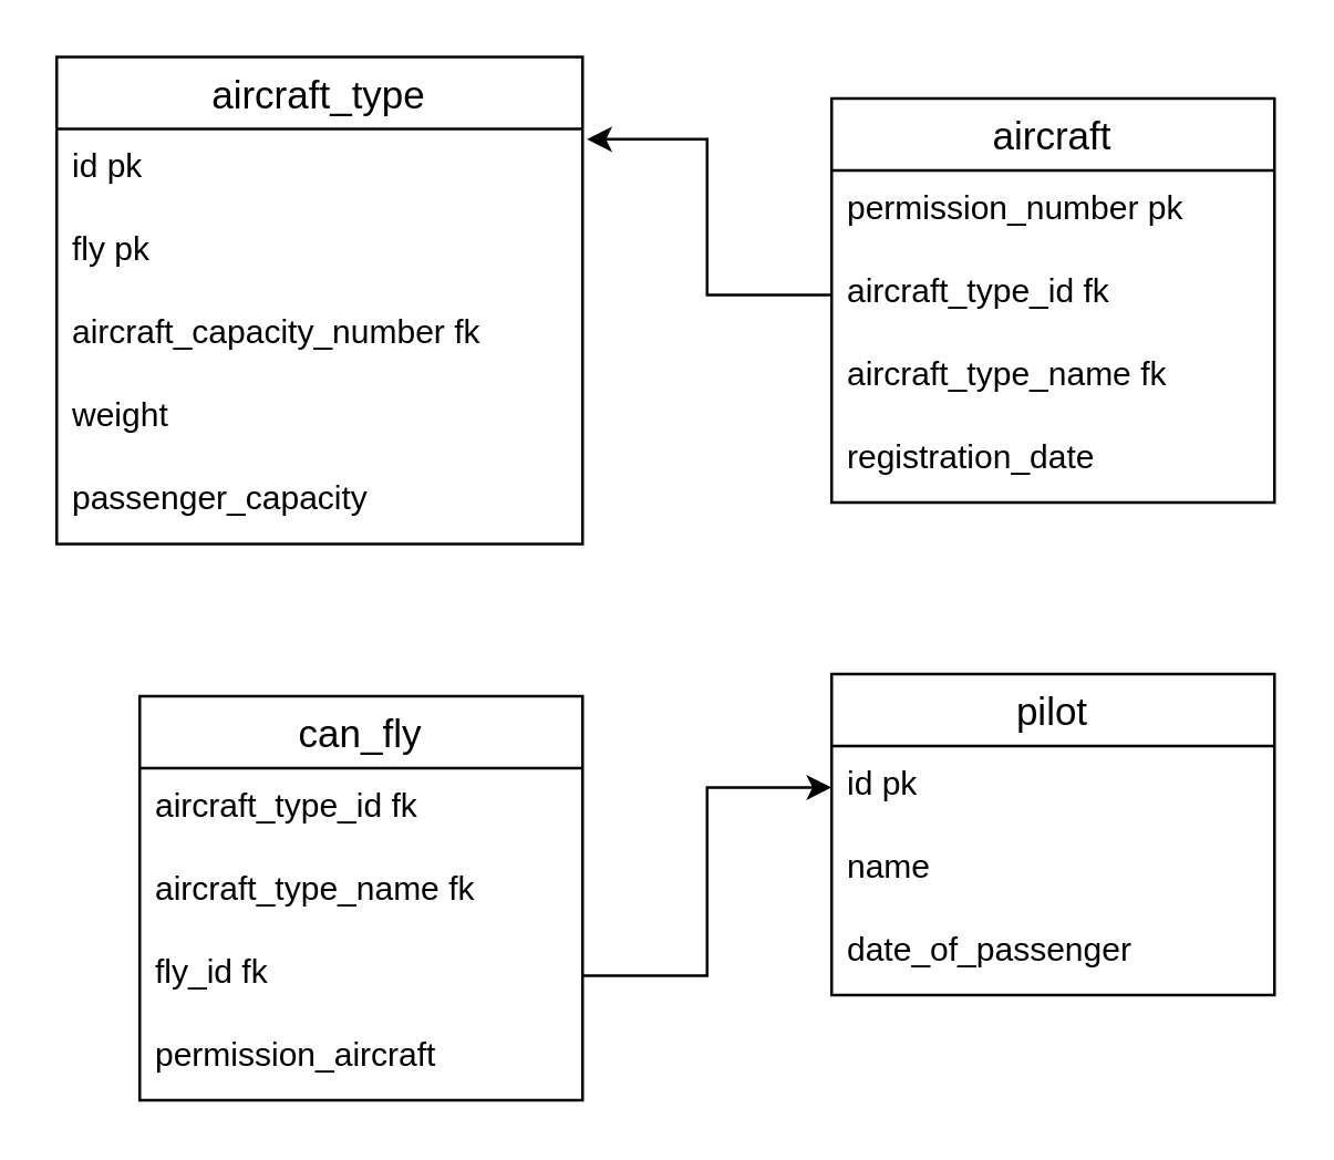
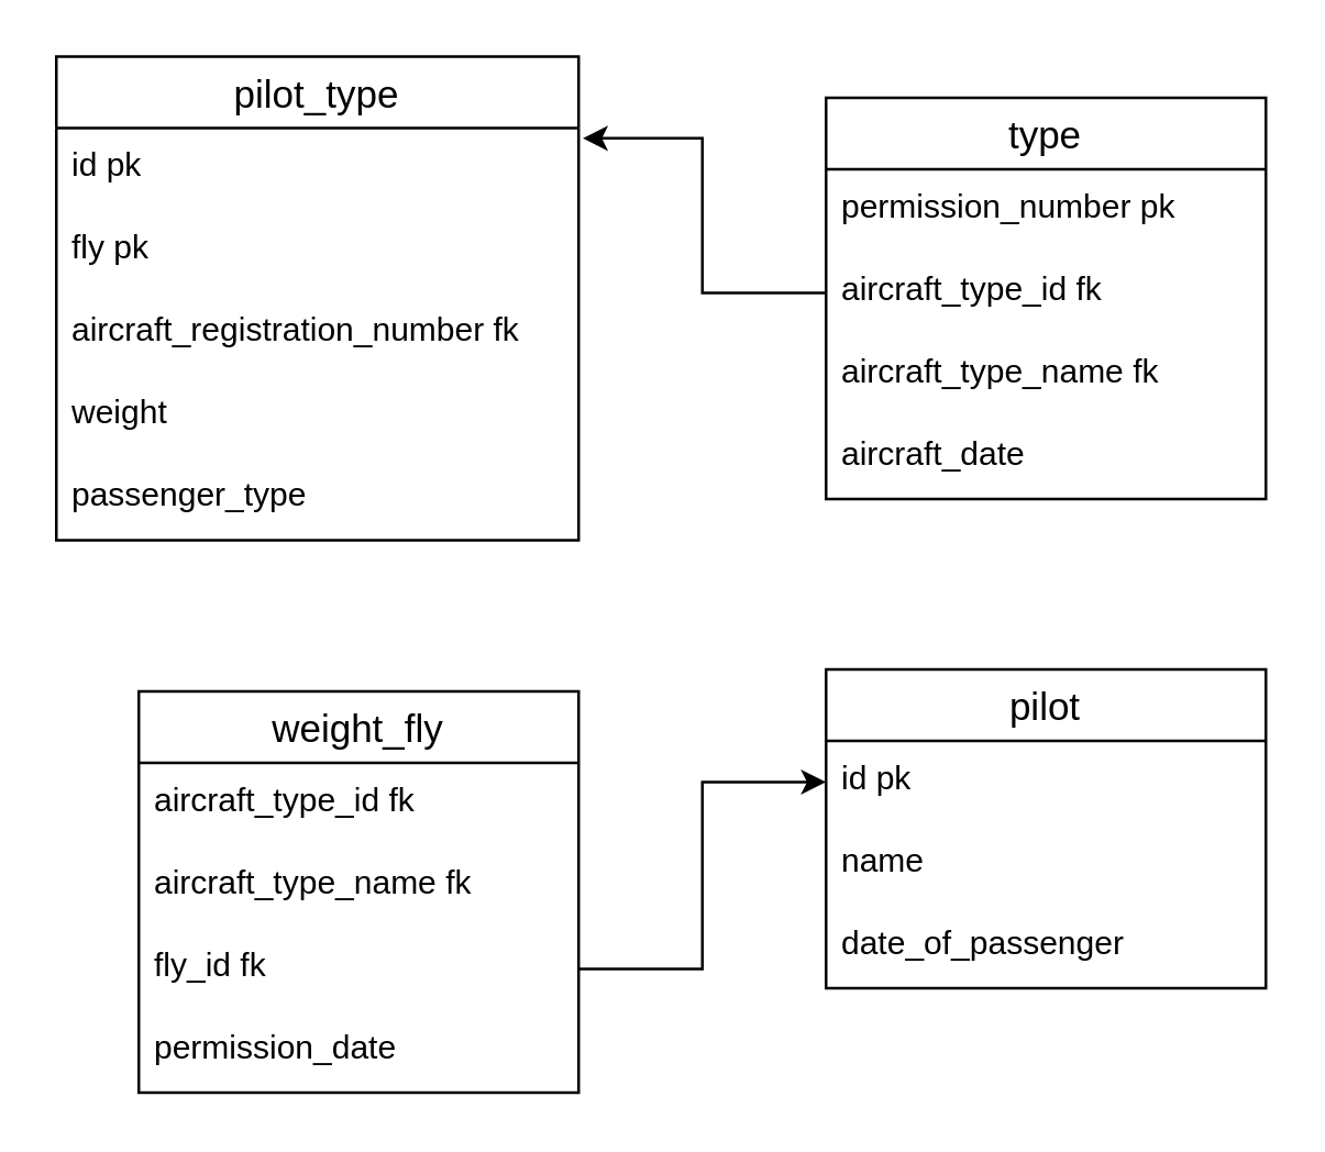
  <mxCell id="0" />
  <mxCell id="1" parent="0" />
- <mxCell id="2" value="aircraft_type" style="swimlane;fontStyle=0;childLayout=stackLayout;horizontal=1;startSize=26;horizontalStack=0;resizeParent=1;resizeParentMax=0;resizeLast=0;collapsible=1;marginBottom=0;align=center;fontSize=14;" parent="1" vertex="1"><mxGeometry x="20" y="20" width="190" height="176" as="geometry" /></mxCell>
+ <mxCell id="2" value="pilot_type" style="swimlane;fontStyle=0;childLayout=stackLayout;horizontal=1;startSize=26;horizontalStack=0;resizeParent=1;resizeParentMax=0;resizeLast=0;collapsible=1;marginBottom=0;align=center;fontSize=14;" parent="1" vertex="1"><mxGeometry x="20" y="20" width="190" height="176" as="geometry" /></mxCell>
  <mxCell id="3" value="id pk" style="text;strokeColor=none;fillColor=none;spacingLeft=4;spacingRight=4;overflow=hidden;rotatable=0;points=[[0,0.5],[1,0.5]];portConstraint=eastwest;fontSize=12;" parent="2" vertex="1"><mxGeometry y="26" width="190" height="30" as="geometry" /></mxCell>
  <mxCell id="4" value="fly pk&#10;" style="text;strokeColor=none;fillColor=none;spacingLeft=4;spacingRight=4;overflow=hidden;rotatable=0;points=[[0,0.5],[1,0.5]];portConstraint=eastwest;fontSize=12;" parent="2" vertex="1"><mxGeometry y="56" width="190" height="30" as="geometry" /></mxCell>
- <mxCell id="5" value="aircraft_capacity_number fk" style="text;strokeColor=none;fillColor=none;spacingLeft=4;spacingRight=4;overflow=hidden;rotatable=0;points=[[0,0.5],[1,0.5]];portConstraint=eastwest;fontSize=12;" vertex="1" parent="2"><mxGeometry y="86" width="190" height="30" as="geometry" /></mxCell>
+ <mxCell id="5" value="aircraft_registration_number fk" style="text;strokeColor=none;fillColor=none;spacingLeft=4;spacingRight=4;overflow=hidden;rotatable=0;points=[[0,0.5],[1,0.5]];portConstraint=eastwest;fontSize=12;" vertex="1" parent="2"><mxGeometry y="86" width="190" height="30" as="geometry" /></mxCell>
  <mxCell id="6" value="weight&#10;" style="text;strokeColor=none;fillColor=none;spacingLeft=4;spacingRight=4;overflow=hidden;rotatable=0;points=[[0,0.5],[1,0.5]];portConstraint=eastwest;fontSize=12;" parent="2" vertex="1"><mxGeometry y="116" width="190" height="30" as="geometry" /></mxCell>
- <mxCell id="7" value="passenger_capacity" style="text;strokeColor=none;fillColor=none;spacingLeft=4;spacingRight=4;overflow=hidden;rotatable=0;points=[[0,0.5],[1,0.5]];portConstraint=eastwest;fontSize=12;" parent="2" vertex="1"><mxGeometry y="146" width="190" height="30" as="geometry" /></mxCell>
- <mxCell id="8" value="can_fly" style="swimlane;fontStyle=0;childLayout=stackLayout;horizontal=1;startSize=26;horizontalStack=0;resizeParent=1;resizeParentMax=0;resizeLast=0;collapsible=1;marginBottom=0;align=center;fontSize=14;" parent="1" vertex="1"><mxGeometry x="50" y="251" width="160" height="146" as="geometry" /></mxCell>
+ <mxCell id="7" value="passenger_type" style="text;strokeColor=none;fillColor=none;spacingLeft=4;spacingRight=4;overflow=hidden;rotatable=0;points=[[0,0.5],[1,0.5]];portConstraint=eastwest;fontSize=12;" parent="2" vertex="1"><mxGeometry y="146" width="190" height="30" as="geometry" /></mxCell>
+ <mxCell id="8" value="weight_fly" style="swimlane;fontStyle=0;childLayout=stackLayout;horizontal=1;startSize=26;horizontalStack=0;resizeParent=1;resizeParentMax=0;resizeLast=0;collapsible=1;marginBottom=0;align=center;fontSize=14;" parent="1" vertex="1"><mxGeometry x="50" y="251" width="160" height="146" as="geometry" /></mxCell>
  <mxCell id="9" value="aircraft_type_id fk" style="text;strokeColor=none;fillColor=none;spacingLeft=4;spacingRight=4;overflow=hidden;rotatable=0;points=[[0,0.5],[1,0.5]];portConstraint=eastwest;fontSize=12;" parent="8" vertex="1"><mxGeometry y="26" width="160" height="30" as="geometry" /></mxCell>
  <mxCell id="10" value="aircraft_type_name fk" style="text;strokeColor=none;fillColor=none;spacingLeft=4;spacingRight=4;overflow=hidden;rotatable=0;points=[[0,0.5],[1,0.5]];portConstraint=eastwest;fontSize=12;" vertex="1" parent="8"><mxGeometry y="56" width="160" height="30" as="geometry" /></mxCell>
  <mxCell id="11" value="fly_id fk&#10;" style="text;strokeColor=none;fillColor=none;spacingLeft=4;spacingRight=4;overflow=hidden;rotatable=0;points=[[0,0.5],[1,0.5]];portConstraint=eastwest;fontSize=12;" parent="8" vertex="1"><mxGeometry y="86" width="160" height="30" as="geometry" /></mxCell>
- <mxCell id="12" value="permission_aircraft" style="text;strokeColor=none;fillColor=none;spacingLeft=4;spacingRight=4;overflow=hidden;rotatable=0;points=[[0,0.5],[1,0.5]];portConstraint=eastwest;fontSize=12;" parent="8" vertex="1"><mxGeometry y="116" width="160" height="30" as="geometry" /></mxCell>
+ <mxCell id="12" value="permission_date" style="text;strokeColor=none;fillColor=none;spacingLeft=4;spacingRight=4;overflow=hidden;rotatable=0;points=[[0,0.5],[1,0.5]];portConstraint=eastwest;fontSize=12;" parent="8" vertex="1"><mxGeometry y="116" width="160" height="30" as="geometry" /></mxCell>
  <mxCell id="13" value="pilot" style="swimlane;fontStyle=0;childLayout=stackLayout;horizontal=1;startSize=26;horizontalStack=0;resizeParent=1;resizeParentMax=0;resizeLast=0;collapsible=1;marginBottom=0;align=center;fontSize=14;" parent="1" vertex="1"><mxGeometry x="300" y="243" width="160" height="116" as="geometry" /></mxCell>
  <mxCell id="14" value="id pk" style="text;strokeColor=none;fillColor=none;spacingLeft=4;spacingRight=4;overflow=hidden;rotatable=0;points=[[0,0.5],[1,0.5]];portConstraint=eastwest;fontSize=12;" parent="13" vertex="1"><mxGeometry y="26" width="160" height="30" as="geometry" /></mxCell>
  <mxCell id="15" value="name" style="text;strokeColor=none;fillColor=none;spacingLeft=4;spacingRight=4;overflow=hidden;rotatable=0;points=[[0,0.5],[1,0.5]];portConstraint=eastwest;fontSize=12;" parent="13" vertex="1"><mxGeometry y="56" width="160" height="30" as="geometry" /></mxCell>
  <mxCell id="16" value="date_of_passenger" style="text;strokeColor=none;fillColor=none;spacingLeft=4;spacingRight=4;overflow=hidden;rotatable=0;points=[[0,0.5],[1,0.5]];portConstraint=eastwest;fontSize=12;" parent="13" vertex="1"><mxGeometry y="86" width="160" height="30" as="geometry" /></mxCell>
  <mxCell id="17" style="edgeStyle=orthogonalEdgeStyle;rounded=0;orthogonalLoop=1;jettySize=auto;html=1;exitX=1;exitY=0.5;exitDx=0;exitDy=0;entryX=0;entryY=0.5;entryDx=0;entryDy=0;" edge="1" parent="1" source="11" target="14"><mxGeometry relative="1" as="geometry" /></mxCell>
- <mxCell id="18" value="aircraft" style="swimlane;fontStyle=0;childLayout=stackLayout;horizontal=1;startSize=26;horizontalStack=0;resizeParent=1;resizeParentMax=0;resizeLast=0;collapsible=1;marginBottom=0;align=center;fontSize=14;" vertex="1" parent="1"><mxGeometry x="300" y="35" width="160" height="146" as="geometry"><mxRectangle x="1170" y="270" width="80" height="30" as="alternateBounds" /></mxGeometry></mxCell>
+ <mxCell id="18" value="type" style="swimlane;fontStyle=0;childLayout=stackLayout;horizontal=1;startSize=26;horizontalStack=0;resizeParent=1;resizeParentMax=0;resizeLast=0;collapsible=1;marginBottom=0;align=center;fontSize=14;" vertex="1" parent="1"><mxGeometry x="300" y="35" width="160" height="146" as="geometry"><mxRectangle x="1170" y="270" width="80" height="30" as="alternateBounds" /></mxGeometry></mxCell>
  <mxCell id="19" value="permission_number pk" style="text;strokeColor=none;fillColor=none;spacingLeft=4;spacingRight=4;overflow=hidden;rotatable=0;points=[[0,0.5],[1,0.5]];portConstraint=eastwest;fontSize=12;" vertex="1" parent="18"><mxGeometry y="26" width="160" height="30" as="geometry" /></mxCell>
  <mxCell id="20" value="aircraft_type_id fk" style="text;strokeColor=none;fillColor=none;spacingLeft=4;spacingRight=4;overflow=hidden;rotatable=0;points=[[0,0.5],[1,0.5]];portConstraint=eastwest;fontSize=12;" vertex="1" parent="18"><mxGeometry y="56" width="160" height="30" as="geometry" /></mxCell>
  <mxCell id="21" value="aircraft_type_name fk" style="text;strokeColor=none;fillColor=none;spacingLeft=4;spacingRight=4;overflow=hidden;rotatable=0;points=[[0,0.5],[1,0.5]];portConstraint=eastwest;fontSize=12;" vertex="1" parent="18"><mxGeometry y="86" width="160" height="30" as="geometry" /></mxCell>
- <mxCell id="22" value="registration_date" style="text;strokeColor=none;fillColor=none;spacingLeft=4;spacingRight=4;overflow=hidden;rotatable=0;points=[[0,0.5],[1,0.5]];portConstraint=eastwest;fontSize=12;" vertex="1" parent="18"><mxGeometry y="116" width="160" height="30" as="geometry" /></mxCell>
+ <mxCell id="22" value="aircraft_date" style="text;strokeColor=none;fillColor=none;spacingLeft=4;spacingRight=4;overflow=hidden;rotatable=0;points=[[0,0.5],[1,0.5]];portConstraint=eastwest;fontSize=12;" vertex="1" parent="18"><mxGeometry y="116" width="160" height="30" as="geometry" /></mxCell>
  <mxCell id="23" style="edgeStyle=orthogonalEdgeStyle;rounded=0;orthogonalLoop=1;jettySize=auto;html=1;exitX=0;exitY=0.5;exitDx=0;exitDy=0;entryX=1.008;entryY=0.169;entryDx=0;entryDy=0;entryPerimeter=0;" edge="1" parent="1" source="20" target="2"><mxGeometry relative="1" as="geometry" /></mxCell>
